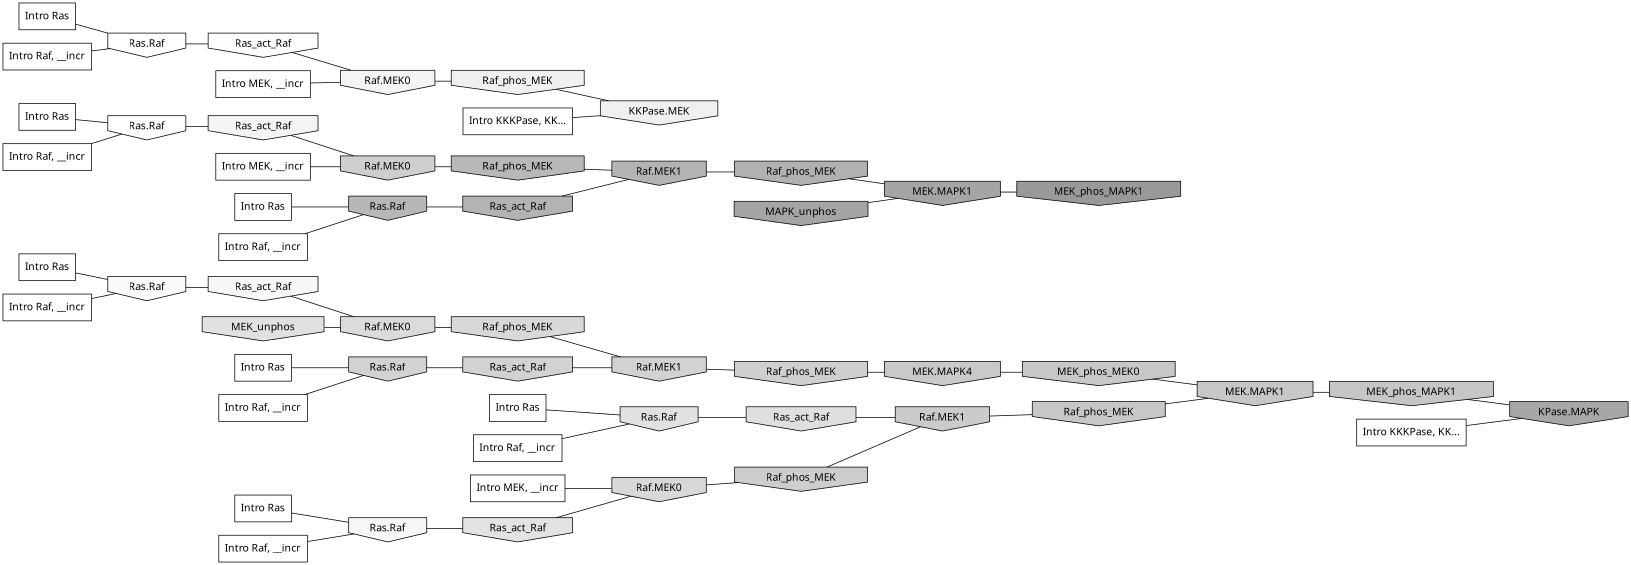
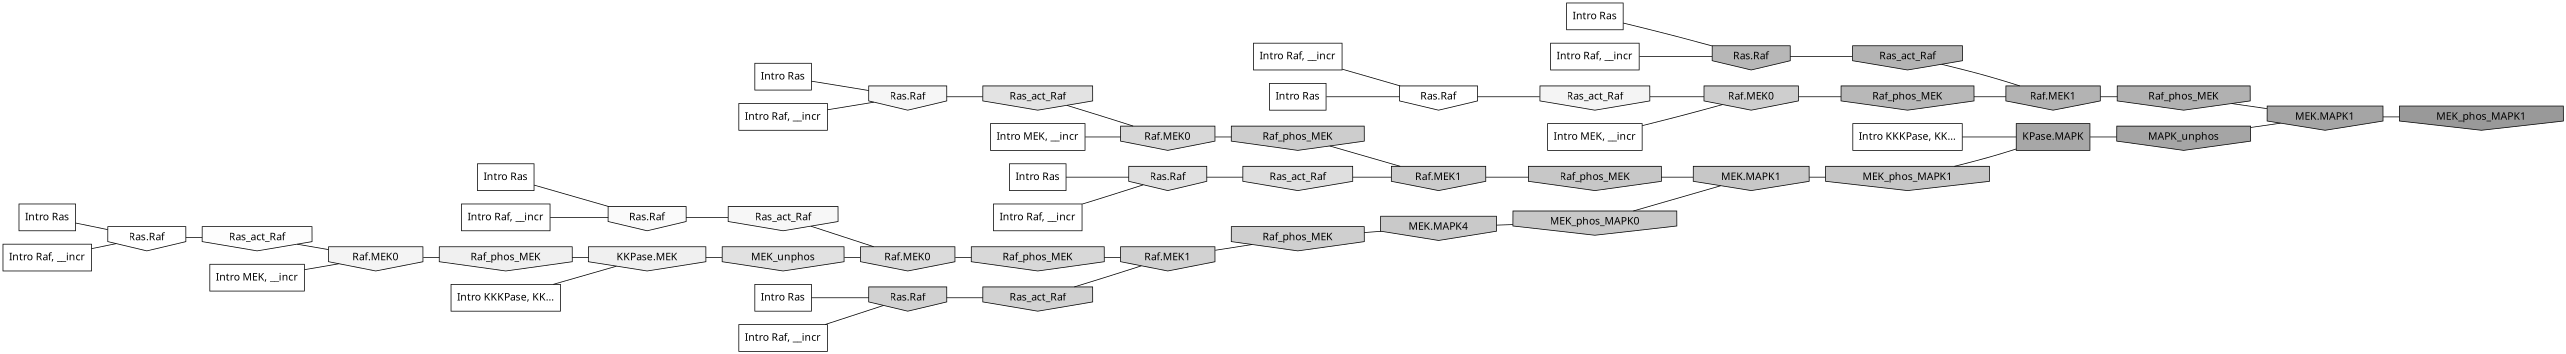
  digraph {
    rankdir=LR
    ranksep=0.30
    node [fillcolor="0.000 0.000 1.000" fontname="CMU Serif" shape=invhouse style=filled]
    edge [color="0.000 0.000 0.000" dir=none fontname="CMU Serif"]
    n1 [label="Intro Ras" shape=rectangle]
    n2 [fillcolor="0.000 0.000 0.977" label="Ras.Raf"]
    n3 [fillcolor="0.000 0.000 0.967" label=Ras_act_Raf]
    n4 [label="Intro Ras" shape=rectangle]
    n5 [fillcolor="0.000 0.000 0.822" label="Ras.Raf"]
    n6 [fillcolor="0.000 0.000 0.821" label=Ras_act_Raf]
    n7 [label="Intro Ras" shape=rectangle]
    n8 [label="Ras.Raf"]
    n9 [fillcolor="0.000 0.000 0.956" label=Ras_act_Raf]
    n10 [label="Intro Ras" shape=rectangle]
    n11 [label="Ras.Raf"]
    n12 [fillcolor="0.000 0.000 0.992" label=Ras_act_Raf]
    n13 [label="Intro Ras" shape=rectangle]
    n14 [fillcolor="0.000 0.000 0.715" label="Ras.Raf"]
    n15 [fillcolor="0.000 0.000 0.703" label=Ras_act_Raf]
    n16 [label="Intro Ras" shape=rectangle]
    n17 [fillcolor="0.000 0.000 0.962" label="Ras.Raf"]
    n18 [fillcolor="0.000 0.000 0.890" label=Ras_act_Raf]
    n19 [label="Intro Ras" shape=rectangle]
    n20 [fillcolor="0.000 0.000 0.879" label="Ras.Raf"]
    n21 [fillcolor="0.000 0.000 0.874" label=Ras_act_Raf]
    n22 [label="Intro Raf, __incr" shape=rectangle]
    n23 [label="Intro Raf, __incr" shape=rectangle]
    n24 [label="Intro Raf, __incr" shape=rectangle]
    n25 [label="Intro Raf, __incr" shape=rectangle]
    n26 [label="Intro Raf, __incr" shape=rectangle]
    n27 [label="Intro Raf, __incr" shape=rectangle]
    n28 [label="Intro Raf, __incr" shape=rectangle]
    n29 [label="Intro MEK, __incr" shape=rectangle]
    n30 [fillcolor="0.000 0.000 0.805" label="Raf.MEK0"]
    n31 [fillcolor="0.000 0.000 0.722" label=Raf_phos_MEK]
    n32 [label="Intro MEK, __incr" shape=rectangle]
    n33 [fillcolor="0.000 0.000 0.956" label="Raf.MEK0"]
    n34 [fillcolor="0.000 0.000 0.938" label=Raf_phos_MEK]
    n35 [label="Intro MEK, __incr" shape=rectangle]
    n36 [fillcolor="0.000 0.000 0.845" label="Raf.MEK0"]
    n37 [fillcolor="0.000 0.000 0.802" label=Raf_phos_MEK]
    n38 [fillcolor="0.000 0.000 0.787" label="MEK.MAPK4"]
-   n39 [fillcolor="0.000 0.000 0.784" label=MEK_phos_MEK0]
+   n39 [fillcolor="0.000 0.000 0.784" label=MEK_phos_MAPK0]
    n40 [label="Intro KKKPase, KK..." shape=rectangle]
-   n41 [fillcolor="0.000 0.000 0.653" label="KPase.MAPK"]
+   n41 [fillcolor="0.000 0.000 0.653" label="KPase.MAPK" shape=box]
    n42 [fillcolor="0.000 0.000 0.646" label=MAPK_unphos]
    n43 [label="Intro KKKPase, KK..." shape=rectangle]
    n44 [fillcolor="0.000 0.000 0.938" label="KKPase.MEK"]
    n45 [fillcolor="0.000 0.000 0.880" label=MEK_unphos]
    n46 [fillcolor="0.000 0.000 0.857" label="Raf.MEK0"]
    n47 [fillcolor="0.000 0.000 0.844" label=Raf_phos_MEK]
    n48 [fillcolor="0.000 0.000 0.795" label="Raf.MEK1"]
    n49 [fillcolor="0.000 0.000 0.781" label=Raf_phos_MEK]
    n50 [fillcolor="0.000 0.000 0.821" label="Raf.MEK1"]
    n51 [fillcolor="0.000 0.000 0.809" label=Raf_phos_MEK]
    n52 [fillcolor="0.000 0.000 0.703" label="Raf.MEK1"]
    n53 [fillcolor="0.000 0.000 0.781" label="MEK.MAPK1"]
    n54 [fillcolor="0.000 0.000 0.774" label=MEK_phos_MAPK1]
    n55 [fillcolor="0.000 0.000 0.695" label=Raf_phos_MEK]
    n56 [fillcolor="0.000 0.000 0.646" label="MEK.MAPK1"]
    n57 [fillcolor="0.000 0.000 0.600" label=MEK_phos_MAPK1]
    n1 -> n2
    n2 -> n3
    n3 -> n46
    n4 -> n5
    n5 -> n6
    n6 -> n50
    n7 -> n8
    n8 -> n9
    n9 -> n30
    n10 -> n11
    n11 -> n12
    n12 -> n33
    n13 -> n14
    n14 -> n15
    n15 -> n52
    n16 -> n17
    n17 -> n18
    n18 -> n36
    n19 -> n20
    n20 -> n21
    n21 -> n48
    n22 -> n20
    n23 -> n11
    n24 -> n8
    n25 -> n2
    n26 -> n5
    n27 -> n17
    n28 -> n14
    n29 -> n30
    n30 -> n31
    n31 -> n52
    n32 -> n33
    n33 -> n34
    n34 -> n44
    n35 -> n36
    n36 -> n37
    n37 -> n48
    n38 -> n39
    n39 -> n53
    n40 -> n41
+   n41 -> n42
    n42 -> n56
    n43 -> n44
+   n44 -> n45
    n45 -> n46
    n46 -> n47
    n47 -> n50
    n48 -> n49
    n49 -> n53
    n50 -> n51
    n51 -> n38
    n52 -> n55
    n53 -> n54
    n54 -> n41
    n55 -> n56
    n56 -> n57
  }
